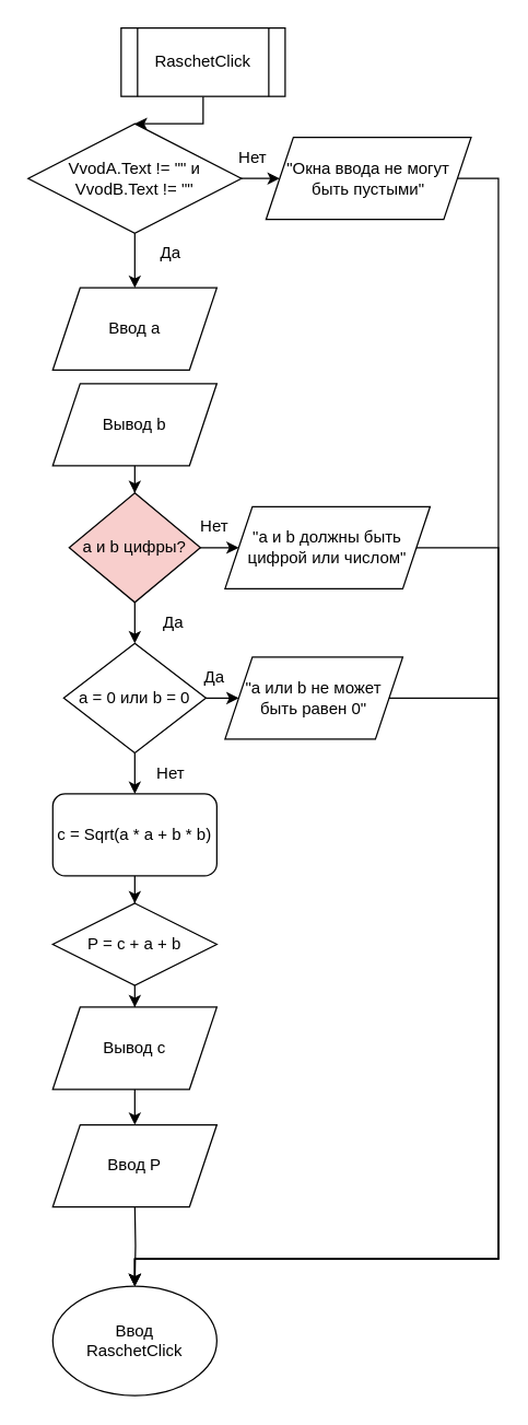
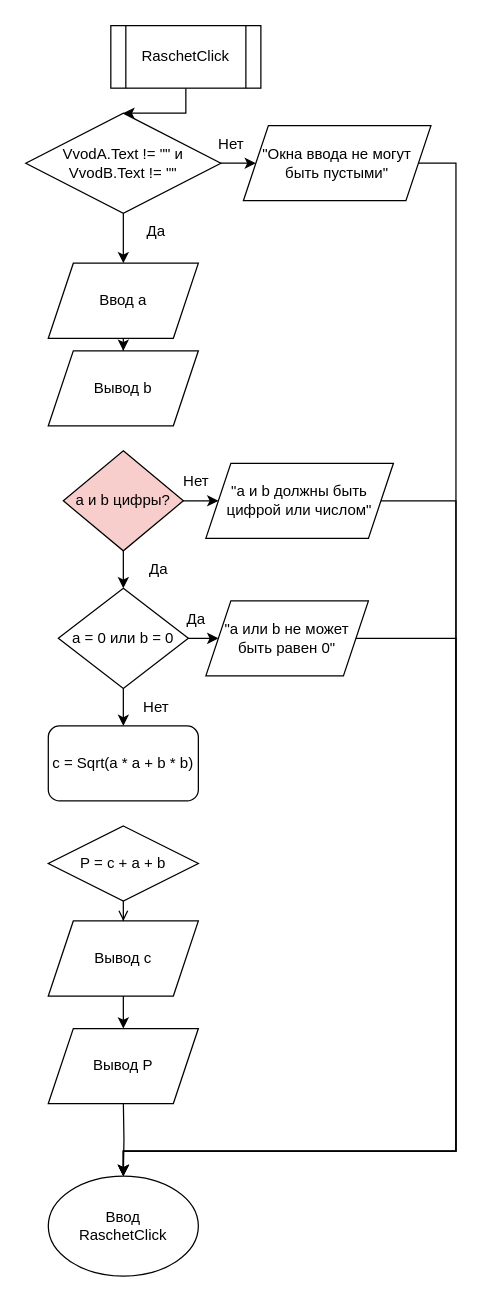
  <mxCell id="0" />
  <mxCell id="1" parent="0" />
  <mxCell id="2" value="" style="edgeStyle=orthogonalEdgeStyle;rounded=0;orthogonalLoop=1;jettySize=auto;html=1;labelBackgroundColor=none;fontColor=default;" parent="1" source="3" target="6" edge="1"><mxGeometry relative="1" as="geometry" /></mxCell>
  <mxCell id="3" value="RaschetClick" style="shape=process;whiteSpace=wrap;html=1;backgroundOutline=1;labelBackgroundColor=none;" parent="1" vertex="1"><mxGeometry x="88" y="20" width="120" height="50" as="geometry" /></mxCell>
  <mxCell id="4" value="" style="edgeStyle=orthogonalEdgeStyle;rounded=0;orthogonalLoop=1;jettySize=auto;html=1;labelBackgroundColor=none;fontColor=default;" parent="1" source="6" target="9" edge="1"><mxGeometry relative="1" as="geometry" /></mxCell>
  <mxCell id="5" value="" style="edgeStyle=orthogonalEdgeStyle;rounded=0;orthogonalLoop=1;jettySize=auto;html=1;labelBackgroundColor=none;fontColor=default;" parent="1" source="6" target="28" edge="1"><mxGeometry relative="1" as="geometry" /></mxCell>
  <mxCell id="6" value="VvodA.Text != &quot;&quot; и VvodB.Text != &quot;&quot;" style="rhombus;whiteSpace=wrap;html=1;labelBackgroundColor=none;" parent="1" vertex="1"><mxGeometry x="20" y="90" width="156" height="80" as="geometry" /></mxCell>
  <mxCell id="7" value="Да" style="text;html=1;align=center;verticalAlign=middle;resizable=0;points=[];autosize=1;strokeColor=none;fillColor=none;labelBackgroundColor=none;" parent="1" vertex="1"><mxGeometry x="104" y="170" width="40" height="30" as="geometry" /></mxCell>
+ <mxCell id="8" value="" style="edgeStyle=orthogonalEdgeStyle;rounded=0;orthogonalLoop=1;jettySize=auto;html=1;labelBackgroundColor=none;fontColor=default;" parent="1" source="9" target="11" edge="1"><mxGeometry relative="1" as="geometry" /></mxCell>
  <mxCell id="9" value="Ввод a" style="shape=parallelogram;perimeter=parallelogramPerimeter;whiteSpace=wrap;html=1;fixedSize=1;labelBackgroundColor=none;" parent="1" vertex="1"><mxGeometry x="38" y="210" width="120" height="60" as="geometry" /></mxCell>
- <mxCell id="10" value="" style="edgeStyle=orthogonalEdgeStyle;rounded=0;orthogonalLoop=1;jettySize=auto;html=1;labelBackgroundColor=none;fontColor=default;" parent="1" source="11" target="14" edge="1"><mxGeometry relative="1" as="geometry" /></mxCell>
  <mxCell id="11" value="Вывод b" style="shape=parallelogram;perimeter=parallelogramPerimeter;whiteSpace=wrap;html=1;fixedSize=1;labelBackgroundColor=none;" parent="1" vertex="1"><mxGeometry x="38" y="280" width="120" height="60" as="geometry" /></mxCell>
  <mxCell id="12" value="" style="edgeStyle=orthogonalEdgeStyle;rounded=0;orthogonalLoop=1;jettySize=auto;html=1;labelBackgroundColor=none;fontColor=default;" parent="1" source="14" target="18" edge="1"><mxGeometry relative="1" as="geometry" /></mxCell>
  <mxCell id="13" value="" style="edgeStyle=orthogonalEdgeStyle;rounded=0;orthogonalLoop=1;jettySize=auto;html=1;labelBackgroundColor=none;fontColor=default;" parent="1" source="14" target="31" edge="1"><mxGeometry relative="1" as="geometry" /></mxCell>
  <mxCell id="14" value="a и b цифры?" style="rhombus;whiteSpace=wrap;html=1;labelBackgroundColor=none;fillColor=#f8cecc;" parent="1" vertex="1"><mxGeometry x="50" y="360" width="96" height="80" as="geometry" /></mxCell>
  <mxCell id="15" value="Да" style="text;html=1;align=center;verticalAlign=middle;resizable=0;points=[];autosize=1;strokeColor=none;fillColor=none;labelBackgroundColor=none;" parent="1" vertex="1"><mxGeometry x="106" y="440" width="40" height="30" as="geometry" /></mxCell>
  <mxCell id="16" value="" style="edgeStyle=orthogonalEdgeStyle;rounded=0;orthogonalLoop=1;jettySize=auto;html=1;labelBackgroundColor=none;fontColor=default;" parent="1" source="18" target="22" edge="1"><mxGeometry relative="1" as="geometry" /></mxCell>
  <mxCell id="17" value="" style="edgeStyle=orthogonalEdgeStyle;rounded=0;orthogonalLoop=1;jettySize=auto;html=1;labelBackgroundColor=none;fontColor=default;" parent="1" source="18" target="34" edge="1"><mxGeometry relative="1" as="geometry" /></mxCell>
  <mxCell id="18" value="a = 0 или b = 0" style="rhombus;whiteSpace=wrap;html=1;labelBackgroundColor=none;" parent="1" vertex="1"><mxGeometry x="46" y="470" width="104" height="80" as="geometry" /></mxCell>
  <mxCell id="19" value="Да" style="text;html=1;align=center;verticalAlign=middle;resizable=0;points=[];autosize=1;strokeColor=none;fillColor=none;labelBackgroundColor=none;" parent="1" vertex="1"><mxGeometry x="136" y="480" width="40" height="30" as="geometry" /></mxCell>
  <mxCell id="20" value="Нет" style="text;html=1;align=center;verticalAlign=middle;resizable=0;points=[];autosize=1;strokeColor=none;fillColor=none;labelBackgroundColor=none;" parent="1" vertex="1"><mxGeometry x="104" y="550" width="40" height="30" as="geometry" /></mxCell>
- <mxCell id="21" value="" style="edgeStyle=orthogonalEdgeStyle;rounded=0;orthogonalLoop=1;jettySize=auto;html=1;labelBackgroundColor=none;fontColor=default;" parent="1" source="22" target="24" edge="1"><mxGeometry relative="1" as="geometry" /></mxCell>
  <mxCell id="22" value="с = Sqrt(a * a + b * b)" style="whiteSpace=wrap;html=1;labelBackgroundColor=none;rounded=1;" parent="1" vertex="1"><mxGeometry x="38" y="580" width="120" height="60" as="geometry" /></mxCell>
- <mxCell id="23" value="" style="edgeStyle=orthogonalEdgeStyle;rounded=0;orthogonalLoop=1;jettySize=auto;html=1;" parent="1" source="24" target="36" edge="1"><mxGeometry relative="1" as="geometry" /></mxCell>
+ <mxCell id="23" value="" style="edgeStyle=orthogonalEdgeStyle;rounded=0;orthogonalLoop=1;jettySize=auto;html=1;endArrow=open;" parent="1" source="24" target="36" edge="1"><mxGeometry relative="1" as="geometry" /></mxCell>
  <mxCell id="24" value="P = c + a + b" style="rhombus;whiteSpace=wrap;html=1;labelBackgroundColor=none;" parent="1" vertex="1"><mxGeometry x="38" y="660" width="120" height="60" as="geometry" /></mxCell>
  <mxCell id="25" style="edgeStyle=orthogonalEdgeStyle;rounded=0;orthogonalLoop=1;jettySize=auto;html=1;entryX=0.5;entryY=0;entryDx=0;entryDy=0;labelBackgroundColor=none;fontColor=default;" parent="1" target="26" edge="1"><mxGeometry relative="1" as="geometry"><mxPoint x="98" y="880" as="sourcePoint" /></mxGeometry></mxCell>
  <mxCell id="26" value="Ввод&lt;br&gt;RaschetClick" style="ellipse;whiteSpace=wrap;html=1;labelBackgroundColor=none;" parent="1" vertex="1"><mxGeometry x="38" y="940" width="120" height="80" as="geometry" /></mxCell>
  <mxCell id="27" style="edgeStyle=orthogonalEdgeStyle;rounded=0;orthogonalLoop=1;jettySize=auto;html=1;entryX=0.5;entryY=0;entryDx=0;entryDy=0;exitX=1;exitY=0.5;exitDx=0;exitDy=0;labelBackgroundColor=none;fontColor=default;" parent="1" source="28" target="26" edge="1"><mxGeometry relative="1" as="geometry"><Array as="points"><mxPoint x="364" y="130" /><mxPoint x="364" y="920" /><mxPoint x="98" y="920" /></Array></mxGeometry></mxCell>
  <mxCell id="28" value="&quot;Окна ввода не могут быть пустыми&quot;" style="shape=parallelogram;perimeter=parallelogramPerimeter;whiteSpace=wrap;html=1;fixedSize=1;labelBackgroundColor=none;" parent="1" vertex="1"><mxGeometry x="194" y="100" width="150" height="60" as="geometry" /></mxCell>
  <mxCell id="29" value="Нет" style="text;html=1;align=center;verticalAlign=middle;resizable=0;points=[];autosize=1;strokeColor=none;fillColor=none;labelBackgroundColor=none;" parent="1" vertex="1"><mxGeometry x="164" y="100" width="40" height="30" as="geometry" /></mxCell>
  <mxCell id="30" style="edgeStyle=orthogonalEdgeStyle;rounded=0;orthogonalLoop=1;jettySize=auto;html=1;entryX=0.5;entryY=0;entryDx=0;entryDy=0;exitX=1;exitY=0.5;exitDx=0;exitDy=0;labelBackgroundColor=none;fontColor=default;" parent="1" source="31" target="26" edge="1"><mxGeometry relative="1" as="geometry"><Array as="points"><mxPoint x="364" y="400" /><mxPoint x="364" y="920" /><mxPoint x="98" y="920" /></Array></mxGeometry></mxCell>
  <mxCell id="31" value="&quot;a и b должны быть цифрой или числом&quot;" style="shape=parallelogram;perimeter=parallelogramPerimeter;whiteSpace=wrap;html=1;fixedSize=1;labelBackgroundColor=none;" parent="1" vertex="1"><mxGeometry x="164" y="370" width="150" height="60" as="geometry" /></mxCell>
  <mxCell id="32" value="Нет" style="text;html=1;align=center;verticalAlign=middle;resizable=0;points=[];autosize=1;strokeColor=none;fillColor=none;labelBackgroundColor=none;" parent="1" vertex="1"><mxGeometry x="136" y="370" width="40" height="30" as="geometry" /></mxCell>
  <mxCell id="33" style="edgeStyle=orthogonalEdgeStyle;rounded=0;orthogonalLoop=1;jettySize=auto;html=1;entryX=0.5;entryY=0;entryDx=0;entryDy=0;exitX=1;exitY=0.5;exitDx=0;exitDy=0;labelBackgroundColor=none;fontColor=default;" parent="1" source="34" target="26" edge="1"><mxGeometry relative="1" as="geometry"><Array as="points"><mxPoint x="364" y="510" /><mxPoint x="364" y="920" /><mxPoint x="98" y="920" /></Array></mxGeometry></mxCell>
  <mxCell id="34" value="&quot;a или b не может быть равен 0&quot;" style="shape=parallelogram;perimeter=parallelogramPerimeter;whiteSpace=wrap;html=1;fixedSize=1;labelBackgroundColor=none;" parent="1" vertex="1"><mxGeometry x="164" y="480" width="130" height="60" as="geometry" /></mxCell>
  <mxCell id="35" value="" style="edgeStyle=orthogonalEdgeStyle;rounded=0;orthogonalLoop=1;jettySize=auto;html=1;" parent="1" source="36" target="37" edge="1"><mxGeometry relative="1" as="geometry" /></mxCell>
  <mxCell id="36" value="Вывод c" style="shape=parallelogram;perimeter=parallelogramPerimeter;whiteSpace=wrap;html=1;fixedSize=1;labelBackgroundColor=none;" parent="1" vertex="1"><mxGeometry x="38" y="736" width="120" height="60" as="geometry" /></mxCell>
- <mxCell id="37" value="Ввод P" style="shape=parallelogram;perimeter=parallelogramPerimeter;whiteSpace=wrap;html=1;fixedSize=1;labelBackgroundColor=none;" parent="1" vertex="1"><mxGeometry x="38" y="822" width="120" height="60" as="geometry" /></mxCell>
+ <mxCell id="37" value="Вывод P" style="shape=parallelogram;perimeter=parallelogramPerimeter;whiteSpace=wrap;html=1;fixedSize=1;labelBackgroundColor=none;" parent="1" vertex="1"><mxGeometry x="38" y="822" width="120" height="60" as="geometry" /></mxCell>
